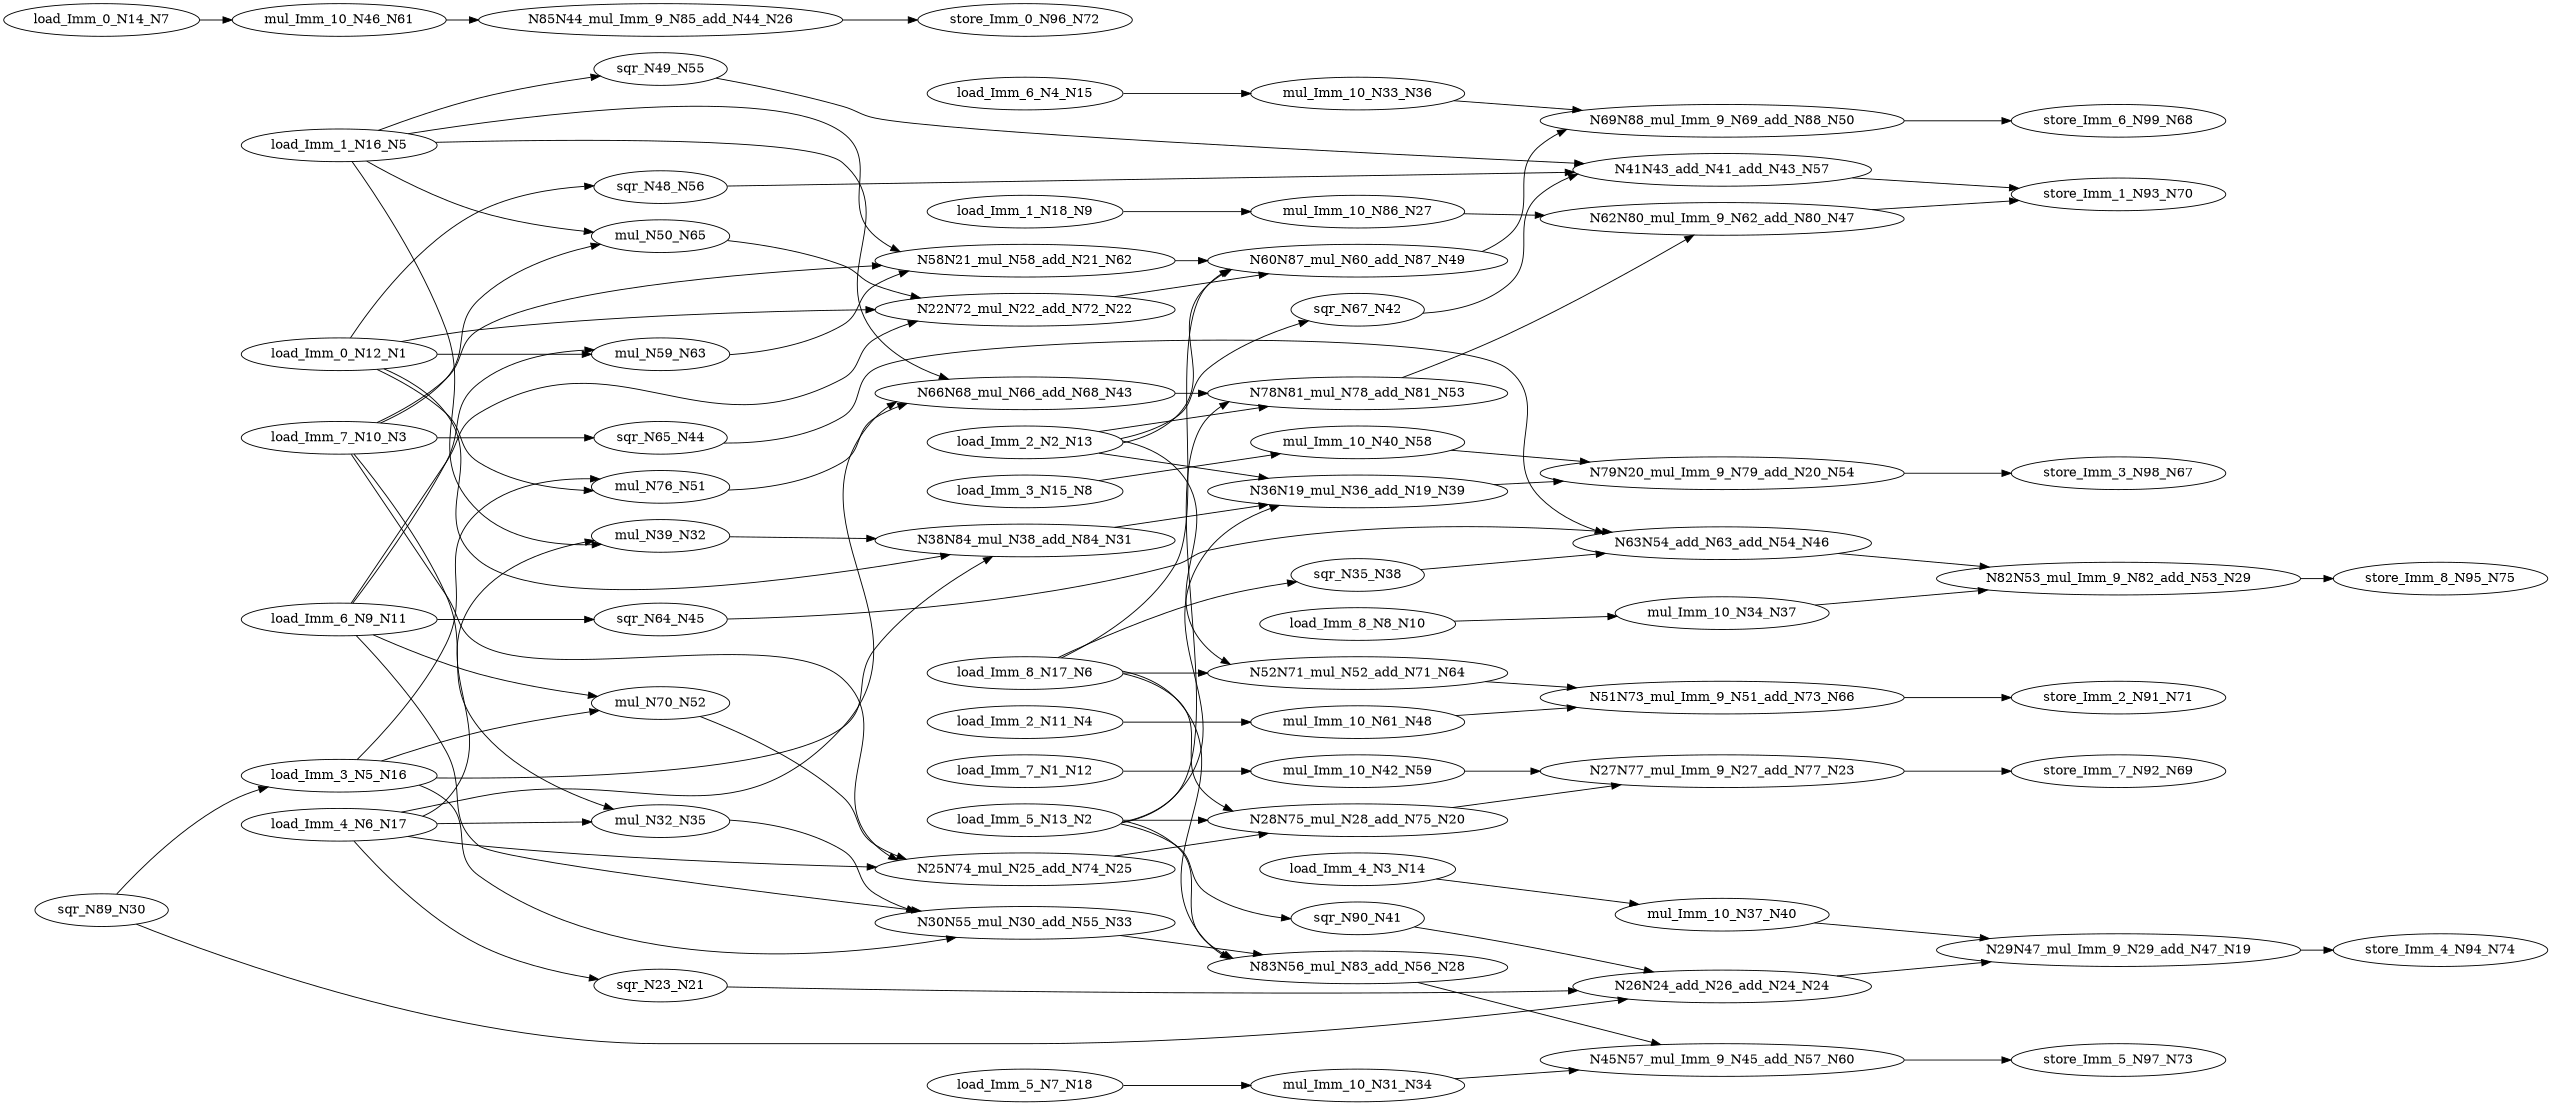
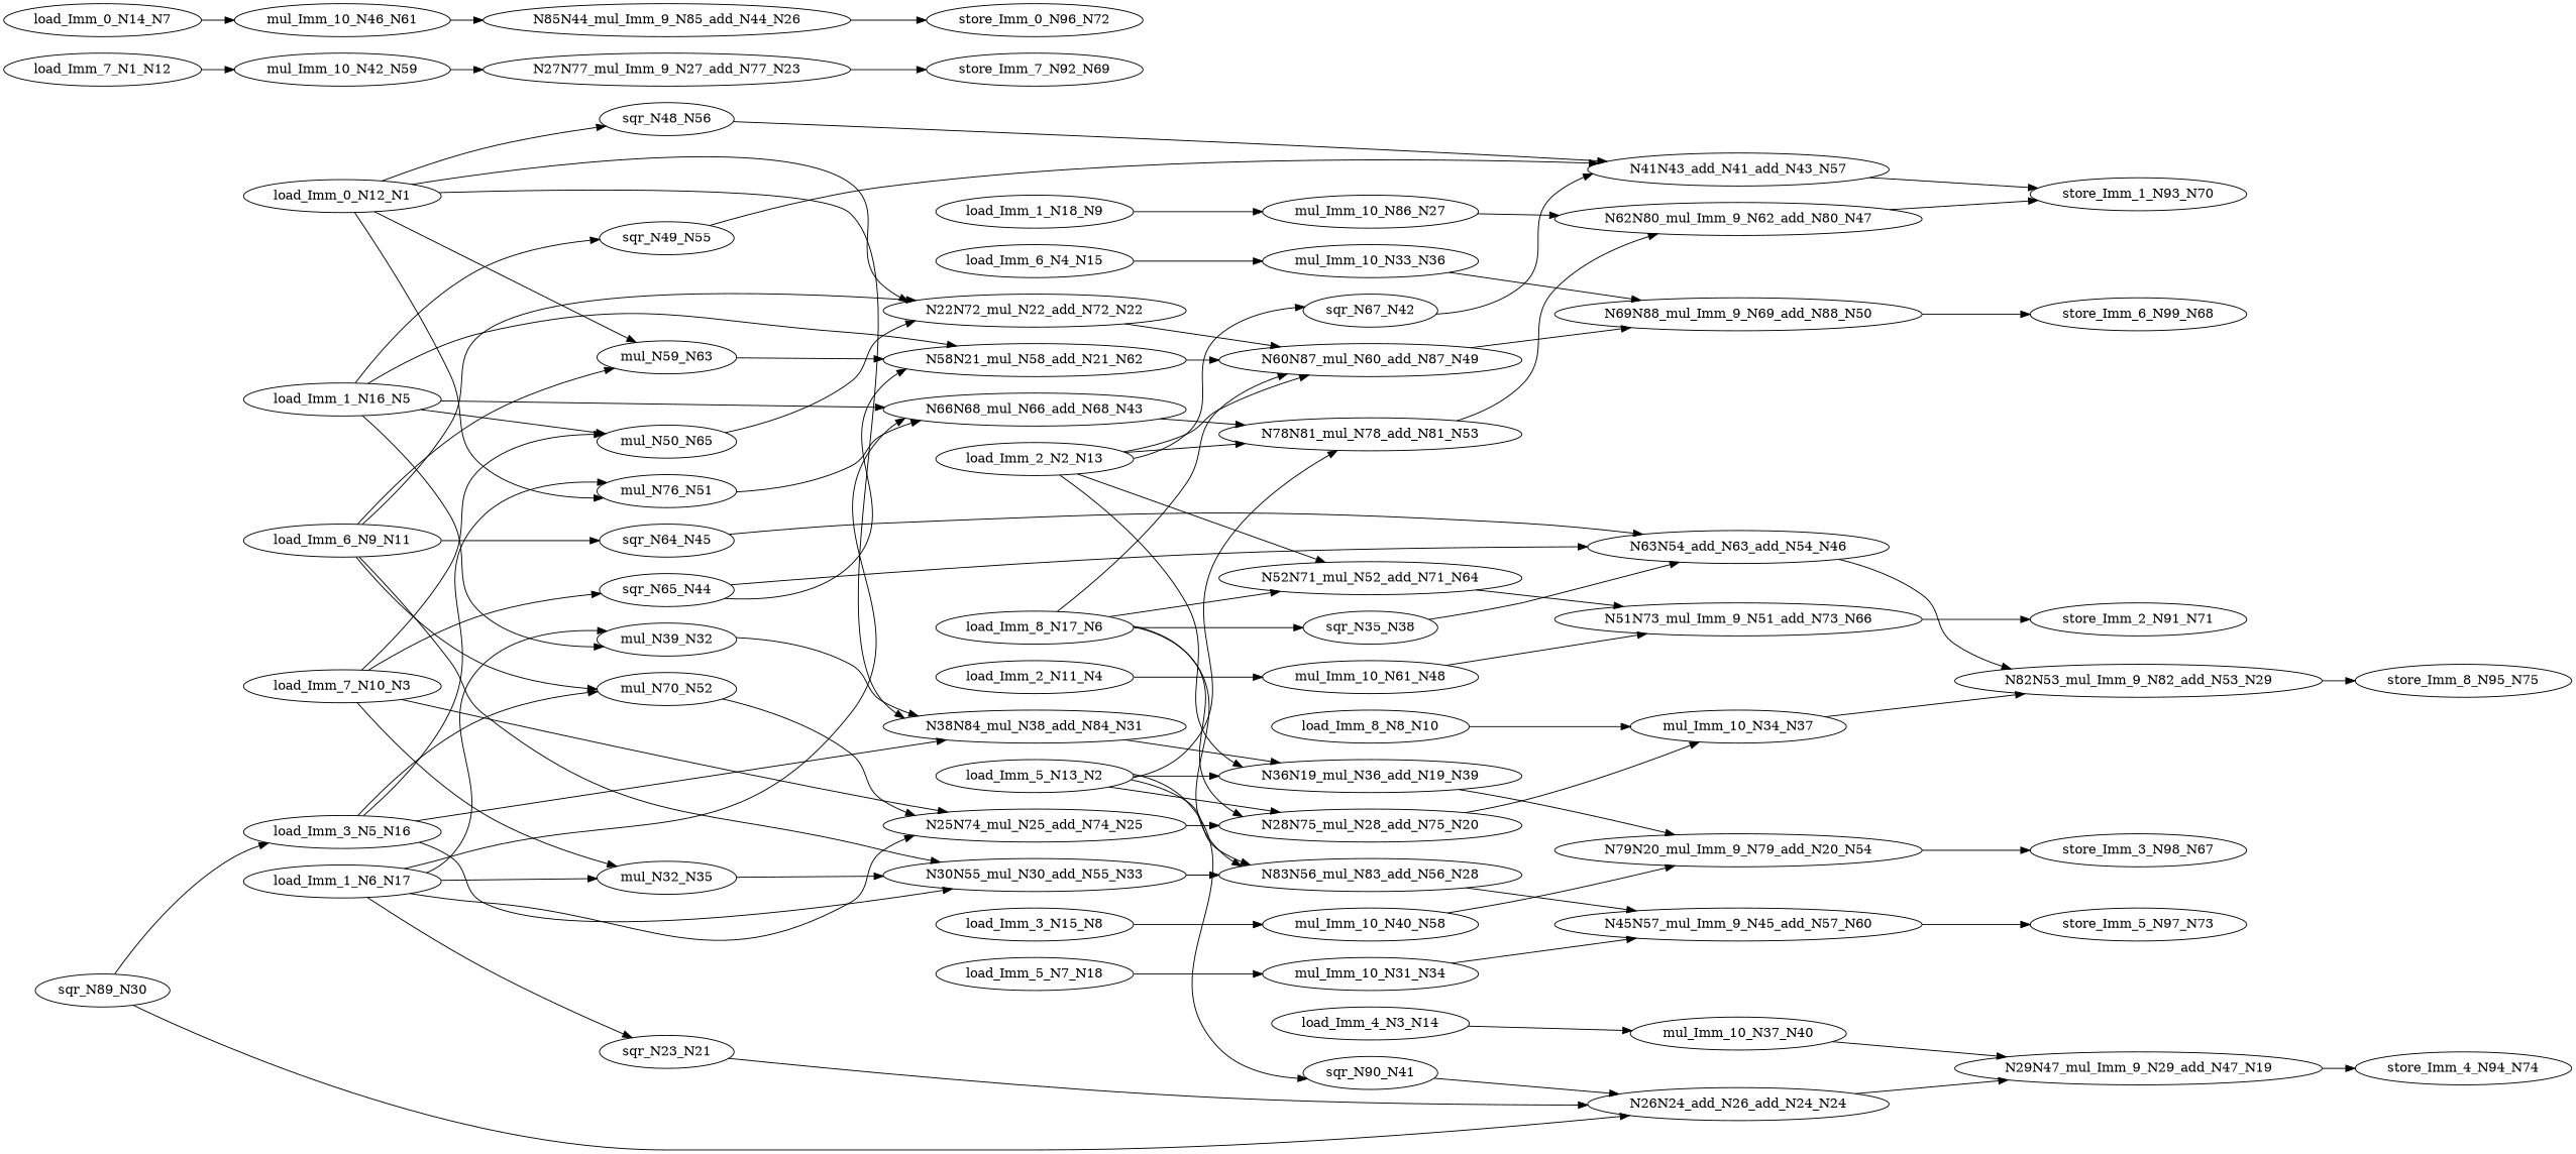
  digraph {
    rankdir=LR
    node [color=black]
    n1 [label=sqr_N49_N55]
    n2 [label=N41N43_add_N41_add_N43_N57]
    n3 [label=store_Imm_1_N93_N70]
    n4 [label=store_Imm_4_N94_N74]
    n5 [label=N79N20_mul_Imm_9_N79_add_N20_N54]
    n6 [label=store_Imm_3_N98_N67]
    n7 [label=store_Imm_5_N97_N73]
    n8 [label=store_Imm_7_N92_N69]
    n9 [label=mul_Imm_10_N40_N58]
    n10 [label=store_Imm_6_N99_N68]
    n11 [label=N60N87_mul_N60_add_N87_N49]
    n12 [label=N69N88_mul_Imm_9_N69_add_N88_N50]
    n13 [label=mul_Imm_10_N61_N48]
    n14 [label=N51N73_mul_Imm_9_N51_add_N73_N66]
    n15 [label=store_Imm_2_N91_N71]
    n16 [label=mul_N50_N65]
    n17 [label=N22N72_mul_N22_add_N72_N22]
    n18 [label=N52N71_mul_N52_add_N71_N64]
    n19 [label=mul_N59_N63]
    n20 [label=N58N21_mul_N58_add_N21_N62]
    n21 [label=mul_Imm_10_N46_N61]
    n22 [label=N85N44_mul_Imm_9_N85_add_N44_N26]
    n23 [label=store_Imm_0_N96_N72]
    n24 [label=N45N57_mul_Imm_9_N45_add_N57_N60]
    n25 [label=sqr_N90_N41]
    n26 [label=N26N24_add_N26_add_N24_N24]
    n27 [label=N29N47_mul_Imm_9_N29_add_N47_N19]
    n28 [label=mul_Imm_10_N37_N40]
    n29 [label=N66N68_mul_N66_add_N68_N43]
    n30 [label=N78N81_mul_N78_add_N81_N53]
    n31 [label=N62N80_mul_Imm_9_N62_add_N80_N47]
    n32 [label=sqr_N67_N42]
    n33 [label=sqr_N64_N45]
    n34 [label=N63N54_add_N63_add_N54_N46]
    n35 [label=N82N53_mul_Imm_9_N82_add_N53_N29]
    n36 [label=sqr_N65_N44]
    n37 [label=store_Imm_8_N95_N75]
    n38 [label=N83N56_mul_N83_add_N56_N28]
    n39 [label=mul_Imm_10_N42_N59]
    n40 [label=N27N77_mul_Imm_9_N27_add_N77_N23]
    n41 [label=sqr_N23_N21]
    n42 [label=N28N75_mul_N28_add_N75_N20]
    n43 [label=mul_Imm_10_N86_N27]
    n44 [label=N25N74_mul_N25_add_N74_N25]
    n45 [label=load_Imm_3_N15_N8]
    n46 [label=load_Imm_1_N18_N9]
    n47 [label=load_Imm_0_N12_N1]
    n48 [label=sqr_N48_N56]
    n49 [label=mul_N76_N51]
    n50 [label=N38N84_mul_N38_add_N84_N31]
    n51 [label=N36N19_mul_N36_add_N19_N39]
    n52 [label=load_Imm_5_N13_N2]
    n53 [label=load_Imm_7_N10_N3]
    n54 [label=mul_N32_N35]
    n55 [label=N30N55_mul_N30_add_N55_N33]
    n56 [label=load_Imm_2_N11_N4]
    n57 [label=load_Imm_1_N16_N5]
    n58 [label=mul_N39_N32]
    n59 [label=load_Imm_8_N17_N6]
    n60 [label=sqr_N35_N38]
    n61 [label=load_Imm_0_N14_N7]
    n62 [label=load_Imm_7_N1_N12]
    n63 [label=load_Imm_2_N2_N13]
    n64 [label=load_Imm_8_N8_N10]
    n65 [label=mul_Imm_10_N34_N37]
    n66 [label=load_Imm_6_N9_N11]
    n67 [label=mul_N70_N52]
    n68 [label=load_Imm_3_N5_N16]
    n69 [label=sqr_N89_N30]
-   n70 [label=load_Imm_4_N6_N17]
+   n70 [label=load_Imm_1_N6_N17]
    n71 [label=load_Imm_4_N3_N14]
    n72 [label=load_Imm_6_N4_N15]
    n73 [label=mul_Imm_10_N33_N36]
    n74 [label=load_Imm_5_N7_N18]
    n75 [label=mul_Imm_10_N31_N34]
    n1 -> n2
    n2 -> n3
    n5 -> n6
    n9 -> n5
    n11 -> n12
    n12 -> n10
    n13 -> n14
    n14 -> n15
    n16 -> n17
    n17 -> n11
    n18 -> n14
    n19 -> n20
    n20 -> n11
    n21 -> n22
    n22 -> n23
    n24 -> n7
    n25 -> n26
    n26 -> n27
    n27 -> n4
    n28 -> n27
    n29 -> n30
    n30 -> n31
    n31 -> n3
    n32 -> n2
    n33 -> n34
    n34 -> n35
    n35 -> n37
    n36 -> n34
    n38 -> n24
    n39 -> n40
    n40 -> n8
    n41 -> n26
-   n42 -> n40
+   n42 -> n65
    n43 -> n31
    n44 -> n42
    n45 -> n9
    n46 -> n43
    n47 -> n17
    n47 -> n19
    n47 -> n48
    n47 -> n49
    n47 -> n50
    n48 -> n2
    n49 -> n29
    n50 -> n51
    n51 -> n5
    n52 -> n25
    n52 -> n30
    n52 -> n38
    n52 -> n42
    n52 -> n51
    n53 -> n16
-   n53 -> n20
+   n36 -> n20
    n53 -> n36
    n53 -> n44
    n53 -> n54
    n54 -> n55
    n55 -> n38
    n56 -> n13
    n57 -> n1
    n57 -> n16
    n57 -> n20
    n57 -> n29
    n57 -> n58
    n58 -> n50
    n59 -> n11
    n59 -> n18
    n59 -> n38
    n59 -> n42
    n59 -> n60
    n60 -> n34
    n61 -> n21
    n62 -> n39
    n63 -> n11
    n63 -> n18
    n63 -> n30
    n63 -> n32
    n63 -> n51
    n64 -> n65
    n65 -> n35
    n66 -> n17
    n66 -> n19
    n66 -> n33
    n66 -> n55
    n66 -> n67
    n67 -> n44
    n68 -> n49
    n68 -> n50
    n68 -> n55
    n68 -> n67
    n69 -> n26
    n69 -> n68
    n70 -> n29
    n70 -> n41
    n70 -> n44
    n70 -> n54
    n70 -> n58
    n71 -> n28
    n72 -> n73
    n73 -> n12
    n74 -> n75
    n75 -> n24
  }
